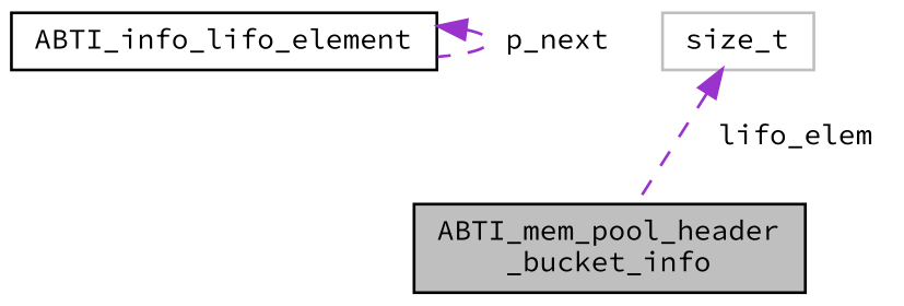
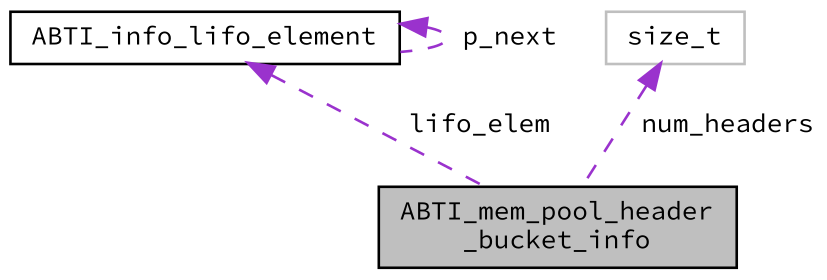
  digraph {
    fontname="Source Code Pro"
    node [color=black fillcolor=white fontname="Source Code Pro" fontsize=10 shape=record style=filled]
    edge [color=darkorchid3 dir=back fontname="Source Code Pro" fontsize=10 labelfontname=Helvetica labelfontsize=10 style=dashed]
    n1 [fillcolor=grey75 fontcolor=black height=0.2 label="ABTI_mem_pool_header\l_bucket_info" width=0.4]
    n2 [height=0.2 label=ABTI_info_lifo_element width=0.4]
    n3 [color=grey75 height=0.2 label=size_t width=0.4]
+   n2 -> n1 [label=" lifo_elem"]
    n2 -> n2 [label=" p_next"]
-   n3 -> n1 [label=" lifo_elem"]
+   n3 -> n1 [label=" num_headers"]
  }
